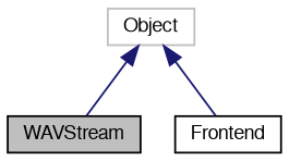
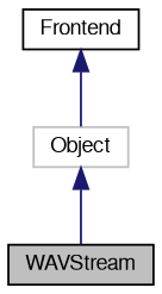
  digraph {
    node [color=black fillcolor=white fontname=FreeSans fontsize=10 shape=record style=filled]
    edge [color=midnightblue dir=back fontname=FreeSans fontsize=10 labelfontname=FreeSans labelfontsize=10 style=solid]
    n1 [fillcolor=grey75 fontcolor=black height=0.2 label=WAVStream width=0.4]
    n2 [height=0.2 label=Frontend width=0.4]
    n3 [color=grey75 height=0.2 label=Object width=0.4]
    n3 -> n1
-   n3 -> n2
+   n2 -> n3
  }
